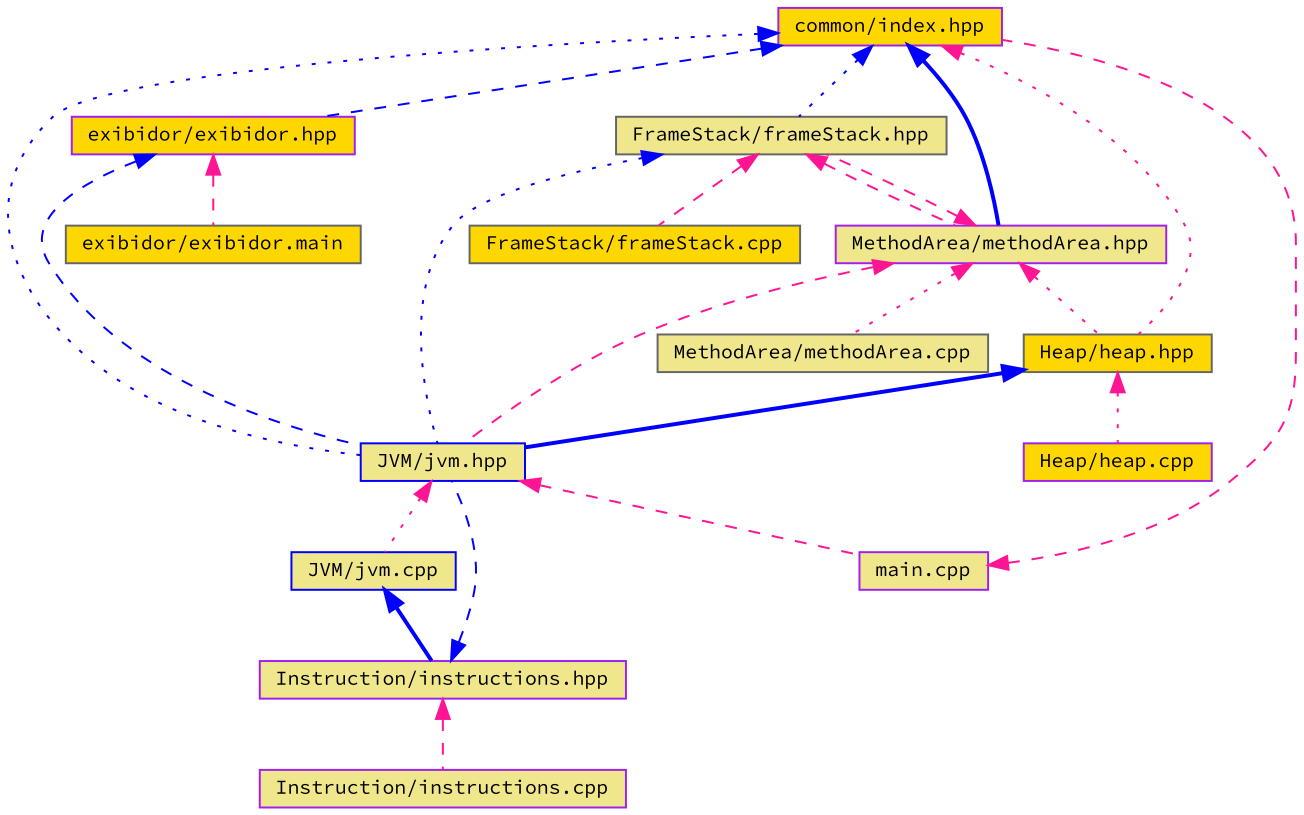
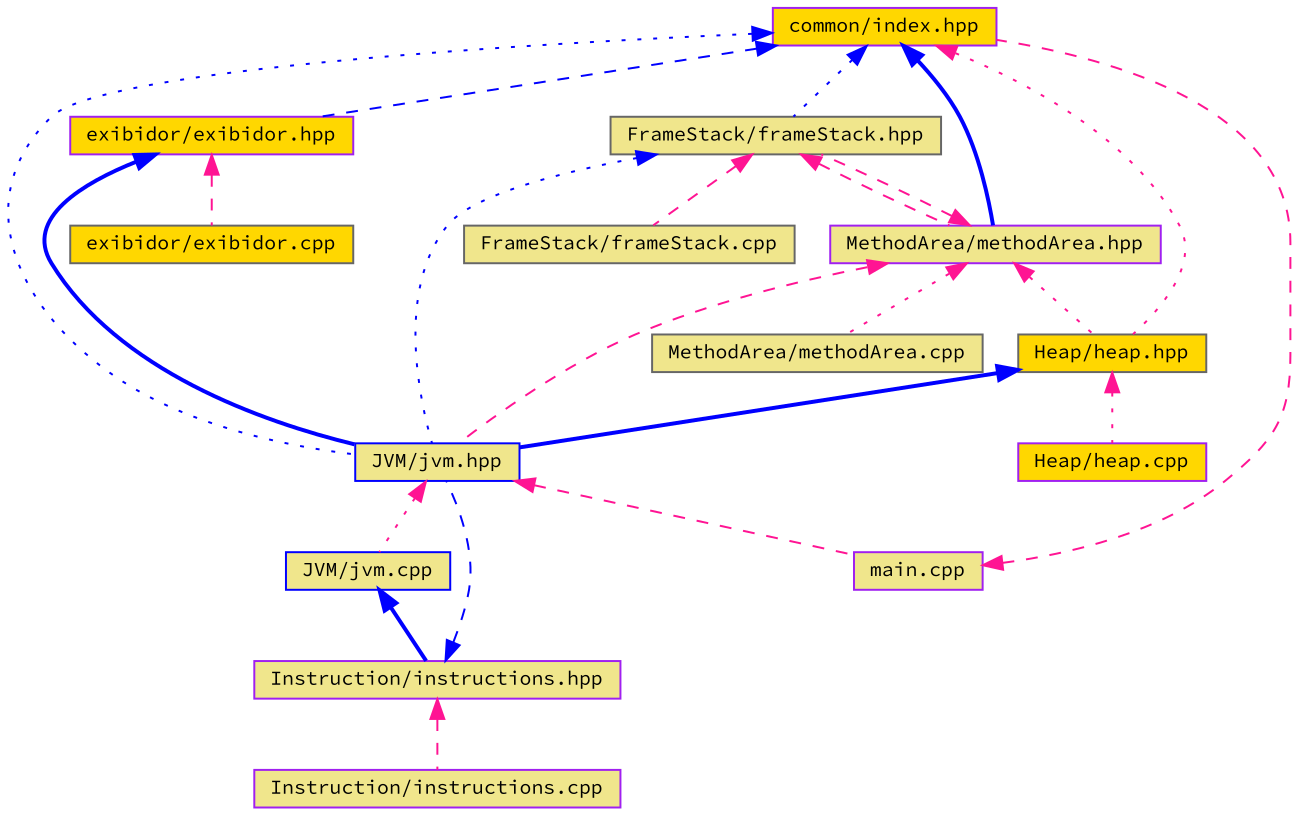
  digraph {
    fontname="Source Code Pro"
    node [color=purple fillcolor=khaki fontname="Source Code Pro" fontsize=10 shape=box style=filled]
    edge [color=deeppink dir=back fontname="Source Code Pro" fontsize=10 labelfontname=Helvetica labelfontsize=10 style=dashed]
    n1 [fillcolor=gold fontcolor=black height=0.2 label="common/index.hpp" width=0.4]
    n2 [color=gray40 height=0.2 label="FrameStack/frameStack.hpp" width=0.4]
    n3 [color=gray40 fillcolor=gold height=0.2 label="Heap/heap.hpp" width=0.4]
    n4 [color=blue height=0.2 label="JVM/jvm.hpp" width=0.4]
    n5 [height=0.2 label="MethodArea/methodArea.hpp" width=0.4]
    n6 [fillcolor=gold height=0.2 label="exibidor/exibidor.hpp" width=0.4]
-   n7 [color=gray40 fillcolor=gold height=0.2 label="FrameStack/frameStack.cpp" width=0.4]
+   n7 [color=gray40 height=0.2 label="FrameStack/frameStack.cpp" width=0.4]
    n8 [fillcolor=gold height=0.2 label="Heap/heap.cpp" width=0.4]
    n9 [height=0.2 label="main.cpp" width=0.4]
    n10 [color=blue height=0.2 label="JVM/jvm.cpp" width=0.4]
    n11 [color=gray40 height=0.2 label="MethodArea/methodArea.cpp" width=0.4]
-   n12 [color=gray40 fillcolor=gold height=0.2 label="exibidor/exibidor.main" width=0.4]
+   n12 [color=gray40 fillcolor=gold height=0.2 label="exibidor/exibidor.cpp" width=0.4]
    n13 [height=0.2 label="Instruction/instructions.hpp" width=0.4]
    n14 [height=0.2 label="Instruction/instructions.cpp" width=0.4]
    n1 -> n2 [color=blue style=dotted]
    n1 -> n3 [style=dotted]
    n1 -> n4 [color=blue style=dotted]
    n1 -> n5 [color=blue style=bold]
    n1 -> n6 [color=blue]
    n2 -> n4 [color=blue style=dotted]
    n2 -> n5
    n2 -> n7
    n3 -> n4 [color=blue style=bold]
    n3 -> n8 [style=dotted]
    n4 -> n9
    n4 -> n10 [style=dotted]
    n5 -> n2
    n5 -> n3 [style=dotted]
    n5 -> n4
    n5 -> n11 [style=dotted]
-   n6 -> n4 [color=blue]
+   n6 -> n4 [color=blue style=bold]
    n6 -> n12
    n9 -> n1
    n10 -> n13 [color=blue style=bold]
    n13 -> n4 [color=blue]
    n13 -> n14
  }
